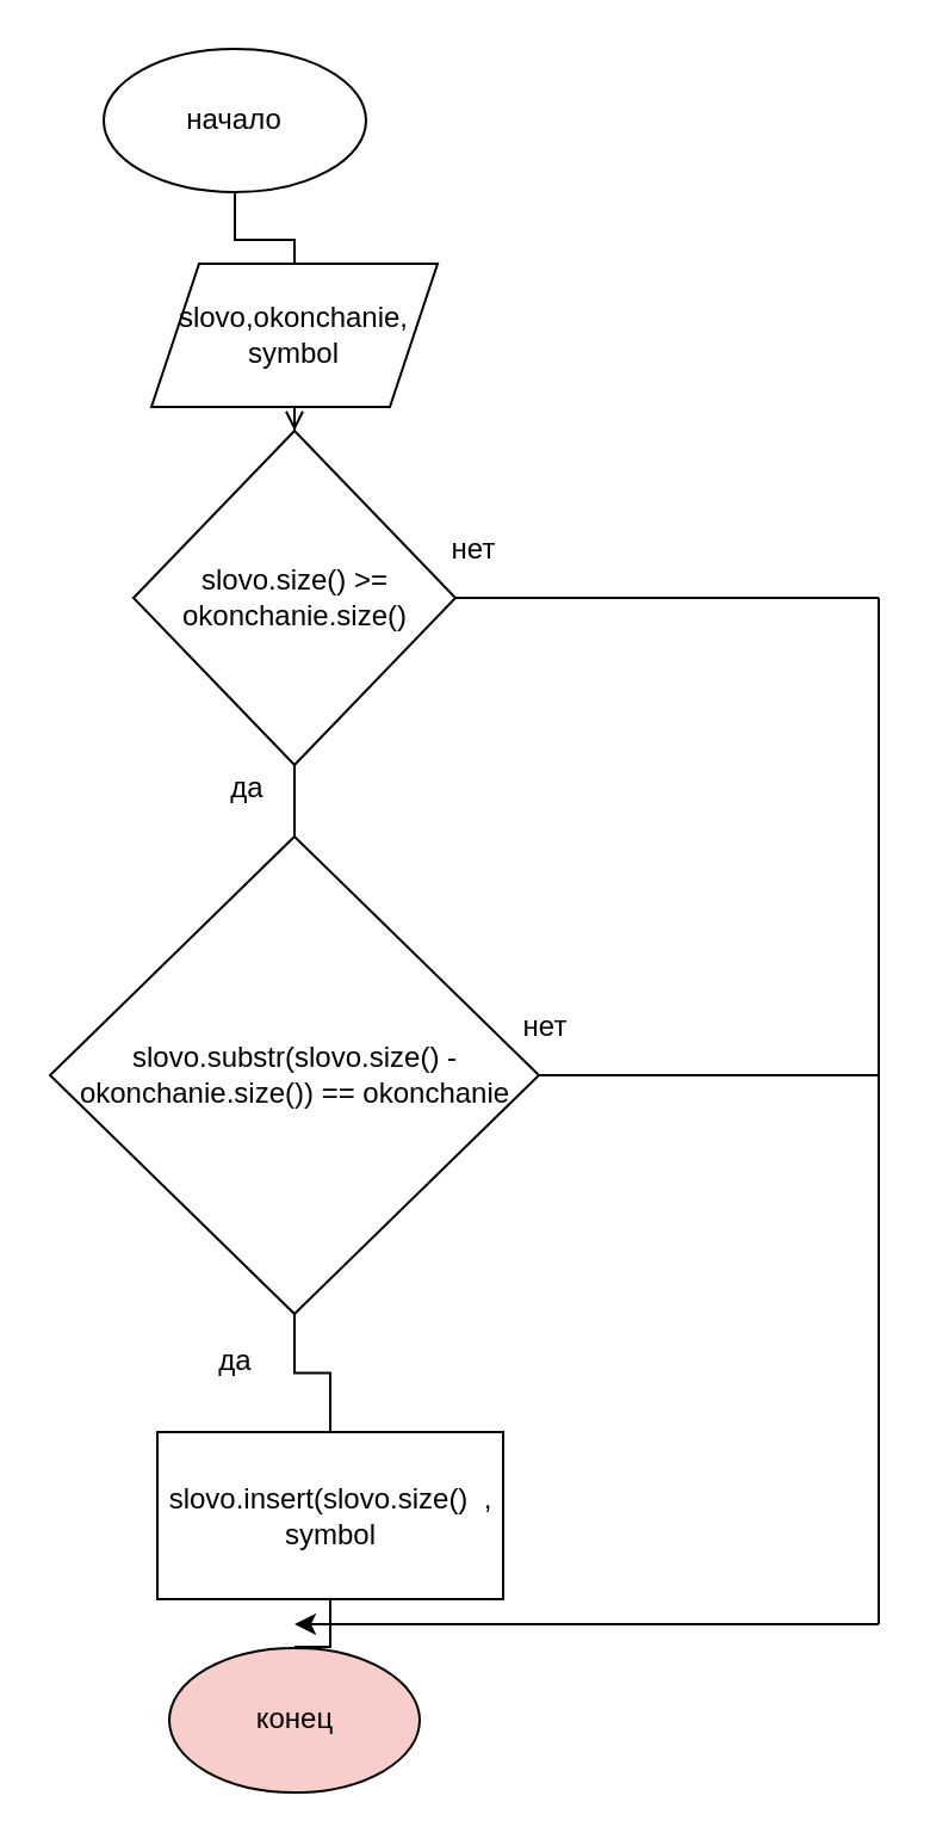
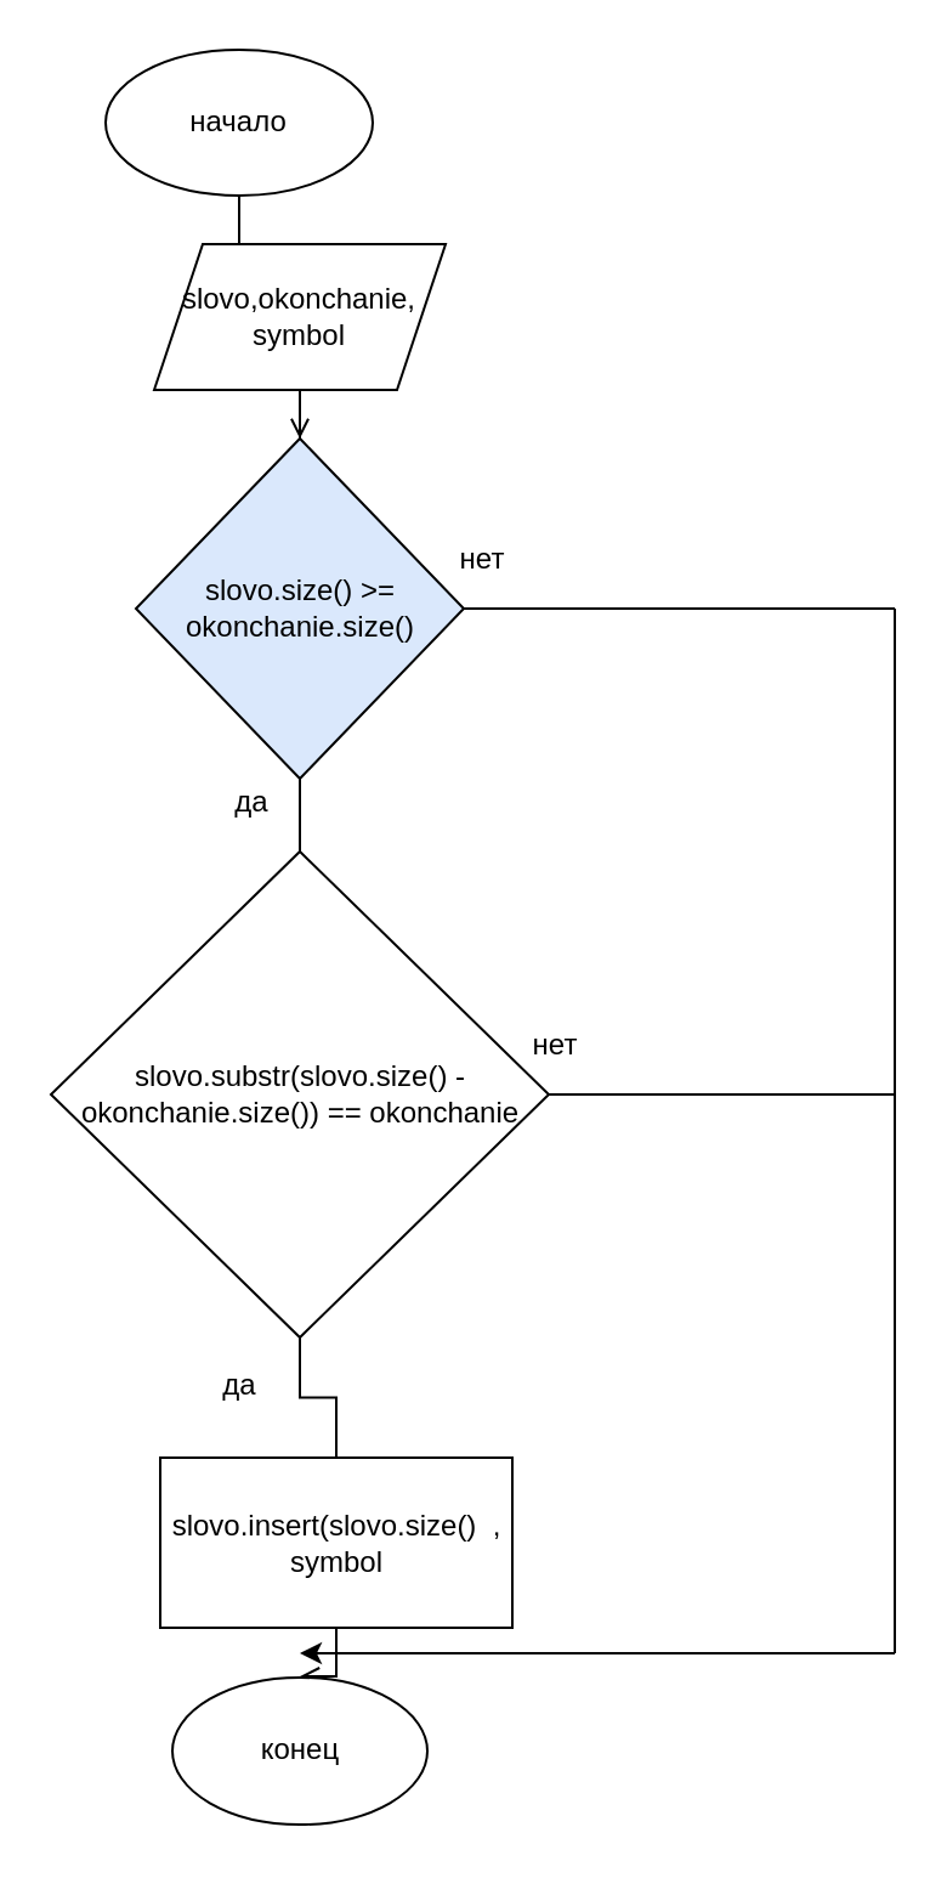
  <mxCell id="0" />
  <mxCell id="1" parent="0" />
  <mxCell id="2" value="" style="edgeStyle=orthogonalEdgeStyle;rounded=0;orthogonalLoop=1;jettySize=auto;html=1;endArrow=none;endFill=0;" edge="1" parent="1" source="3" target="5"><mxGeometry relative="1" as="geometry" /></mxCell>
  <mxCell id="3" value="начало" style="ellipse;whiteSpace=wrap;html=1;" vertex="1" parent="1"><mxGeometry x="43" y="20" width="110" height="60" as="geometry" /></mxCell>
  <mxCell id="4" value="" style="edgeStyle=orthogonalEdgeStyle;rounded=0;orthogonalLoop=1;jettySize=auto;html=1;endArrow=open;endFill=0;" edge="1" parent="1" source="5" target="8"><mxGeometry relative="1" as="geometry" /></mxCell>
- <mxCell id="5" value="slovo,okonchanie,&lt;br&gt;symbol" style="shape=parallelogram;perimeter=parallelogramPerimeter;whiteSpace=wrap;html=1;fixedSize=1;" vertex="1" parent="1"><mxGeometry x="63" y="110" width="120" height="60" as="geometry" /></mxCell>
+ <mxCell id="5" value="slovo,okonchanie,&lt;br&gt;symbol" style="shape=parallelogram;perimeter=parallelogramPerimeter;whiteSpace=wrap;html=1;fixedSize=1;" vertex="1" parent="1"><mxGeometry x="63" y="100" width="120" height="60" as="geometry" /></mxCell>
  <mxCell id="6" value="" style="edgeStyle=orthogonalEdgeStyle;rounded=0;orthogonalLoop=1;jettySize=auto;html=1;endArrow=none;endFill=0;" edge="1" parent="1" source="8" target="11"><mxGeometry relative="1" as="geometry" /></mxCell>
  <mxCell id="7" style="edgeStyle=orthogonalEdgeStyle;rounded=0;orthogonalLoop=1;jettySize=auto;html=1;exitX=1;exitY=0.5;exitDx=0;exitDy=0;endArrow=none;endFill=0;" edge="1" parent="1" source="8"><mxGeometry relative="1" as="geometry"><mxPoint x="368" y="250" as="targetPoint" /></mxGeometry></mxCell>
- <mxCell id="8" value="slovo.size() &amp;gt;= okonchanie.size()" style="rhombus;whiteSpace=wrap;html=1;" vertex="1" parent="1"><mxGeometry x="55.5" y="180" width="135" height="140" as="geometry" /></mxCell>
+ <mxCell id="8" value="slovo.size() &amp;gt;= okonchanie.size()" style="rhombus;whiteSpace=wrap;html=1;fillColor=#dae8fc;" vertex="1" parent="1"><mxGeometry x="55.5" y="180" width="135" height="140" as="geometry" /></mxCell>
  <mxCell id="9" value="" style="edgeStyle=orthogonalEdgeStyle;rounded=0;orthogonalLoop=1;jettySize=auto;html=1;endArrow=none;endFill=0;" edge="1" parent="1" source="11" target="13"><mxGeometry relative="1" as="geometry" /></mxCell>
  <mxCell id="10" style="edgeStyle=orthogonalEdgeStyle;rounded=0;orthogonalLoop=1;jettySize=auto;html=1;exitX=1;exitY=0.5;exitDx=0;exitDy=0;endArrow=none;endFill=0;" edge="1" parent="1" source="11"><mxGeometry relative="1" as="geometry"><mxPoint x="368" y="450" as="targetPoint" /></mxGeometry></mxCell>
  <mxCell id="11" value="slovo.substr(slovo.size() - okonchanie.size()) == okonchanie" style="rhombus;whiteSpace=wrap;html=1;" vertex="1" parent="1"><mxGeometry x="20.5" y="350" width="205" height="200" as="geometry" /></mxCell>
- <mxCell id="12" value="" style="edgeStyle=orthogonalEdgeStyle;rounded=0;orthogonalLoop=1;jettySize=auto;html=1;endArrow=none;endFill=0;" edge="1" parent="1" source="13" target="14"><mxGeometry relative="1" as="geometry" /></mxCell>
+ <mxCell id="12" value="" style="edgeStyle=orthogonalEdgeStyle;rounded=0;orthogonalLoop=1;jettySize=auto;html=1;endArrow=open;endFill=0;" edge="1" parent="1" source="13" target="14"><mxGeometry relative="1" as="geometry" /></mxCell>
  <mxCell id="13" value="slovo.insert(slovo.size()&amp;nbsp; , symbol" style="whiteSpace=wrap;html=1;" vertex="1" parent="1"><mxGeometry x="65.5" y="599.5" width="145" height="70" as="geometry" /></mxCell>
- <mxCell id="14" value="конец" style="ellipse;whiteSpace=wrap;html=1;fillColor=#f8cecc;" vertex="1" parent="1"><mxGeometry x="70.5" y="690" width="105" height="60.5" as="geometry" /></mxCell>
+ <mxCell id="14" value="конец" style="ellipse;whiteSpace=wrap;html=1;" vertex="1" parent="1"><mxGeometry x="70.5" y="690" width="105" height="60.5" as="geometry" /></mxCell>
  <mxCell id="15" value="да" style="text;html=1;align=center;verticalAlign=middle;resizable=0;points=[];autosize=1;" vertex="1" parent="1"><mxGeometry x="88" y="320" width="30" height="20" as="geometry" /></mxCell>
  <mxCell id="16" value="да" style="text;html=1;align=center;verticalAlign=middle;resizable=0;points=[];autosize=1;" vertex="1" parent="1"><mxGeometry x="83" y="560" width="30" height="20" as="geometry" /></mxCell>
  <mxCell id="17" value="нет" style="text;html=1;align=center;verticalAlign=middle;resizable=0;points=[];autosize=1;" vertex="1" parent="1"><mxGeometry x="183" y="220" width="30" height="20" as="geometry" /></mxCell>
  <mxCell id="18" value="нет" style="text;html=1;align=center;verticalAlign=middle;resizable=0;points=[];autosize=1;" vertex="1" parent="1"><mxGeometry x="213" y="420" width="30" height="20" as="geometry" /></mxCell>
  <mxCell id="19" value="" style="endArrow=none;html=1;" edge="1" parent="1"><mxGeometry width="50" height="50" relative="1" as="geometry"><mxPoint x="368" y="680" as="sourcePoint" /><mxPoint x="368" y="250" as="targetPoint" /></mxGeometry></mxCell>
  <mxCell id="20" value="" style="endArrow=classic;html=1;" edge="1" parent="1"><mxGeometry width="50" height="50" relative="1" as="geometry"><mxPoint x="368" y="680" as="sourcePoint" /><mxPoint x="123" y="680" as="targetPoint" /></mxGeometry></mxCell>
